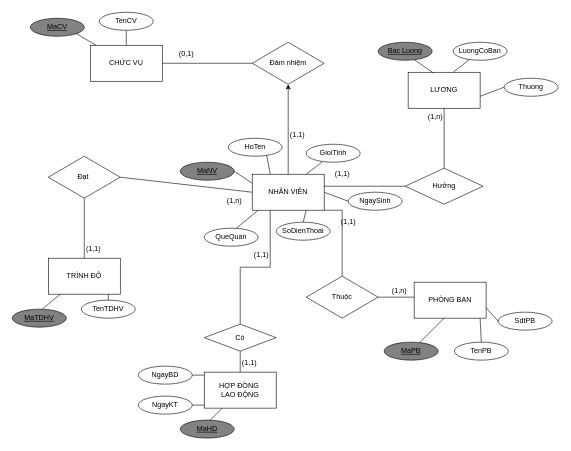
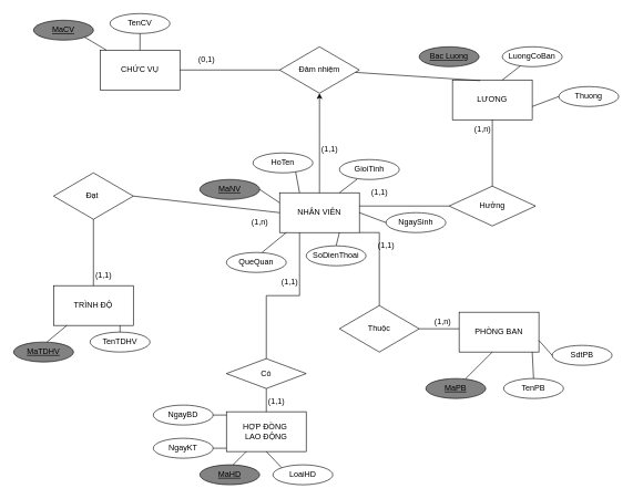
  <mxCell id="0" />
  <mxCell id="1" parent="0" />
  <mxCell id="2" value="&lt;span style=&quot;white-space: pre;&quot;&gt;N&lt;/span&gt;HÂN VIÊN" style="rounded=0;whiteSpace=wrap;html=1;" parent="1" vertex="1"><mxGeometry x="420" y="290" width="120" height="60" as="geometry" /></mxCell>
  <mxCell id="3" value="CHỨC VỤ" style="rounded=0;whiteSpace=wrap;html=1;" parent="1" vertex="1"><mxGeometry x="150" y="75" width="120" height="60" as="geometry" /></mxCell>
  <mxCell id="4" value="LƯƠNG" style="rounded=0;whiteSpace=wrap;html=1;" parent="1" vertex="1"><mxGeometry x="680" y="120" width="120" height="60" as="geometry" /></mxCell>
  <mxCell id="5" value="TRÌNH ĐỘ" style="rounded=0;whiteSpace=wrap;html=1;" parent="1" vertex="1"><mxGeometry x="80" y="430" width="120" height="60" as="geometry" /></mxCell>
  <mxCell id="6" value="PHÒNG BAN" style="rounded=0;whiteSpace=wrap;html=1;" parent="1" vertex="1"><mxGeometry x="690" y="470" width="120" height="60" as="geometry" /></mxCell>
  <mxCell id="7" value="HỢP ĐỒNG&amp;nbsp;&lt;br&gt;LAO ĐỘNG" style="rounded=0;whiteSpace=wrap;html=1;" parent="1" vertex="1"><mxGeometry x="340" y="620" width="120" height="60" as="geometry" /></mxCell>
  <mxCell id="8" value="Thuộc" style="rhombus;whiteSpace=wrap;html=1;" parent="1" vertex="1"><mxGeometry x="510" y="460" width="120" height="70" as="geometry" /></mxCell>
  <mxCell id="9" value="Có" style="rhombus;whiteSpace=wrap;html=1;" parent="1" vertex="1"><mxGeometry x="340" y="540" width="120" height="45" as="geometry" /></mxCell>
  <mxCell id="10" value="Đạt&amp;nbsp;" style="rhombus;whiteSpace=wrap;html=1;" parent="1" vertex="1"><mxGeometry x="80" y="260" width="120" height="70" as="geometry" /></mxCell>
  <mxCell id="11" value="Đảm nhiệm" style="rhombus;whiteSpace=wrap;html=1;" parent="1" vertex="1"><mxGeometry x="420" y="70" width="120" height="70" as="geometry" /></mxCell>
  <mxCell id="12" value="Hưởng" style="rhombus;whiteSpace=wrap;html=1;" parent="1" vertex="1"><mxGeometry x="675" y="280" width="130" height="60" as="geometry" /></mxCell>
  <mxCell id="13" value="&lt;u&gt;MaNV&lt;/u&gt;" style="ellipse;whiteSpace=wrap;html=1;fillColor=#828282;" parent="1" vertex="1"><mxGeometry x="300" y="270" width="90" height="30" as="geometry" /></mxCell>
  <mxCell id="14" value="HoTen" style="ellipse;whiteSpace=wrap;html=1;align=center;" parent="1" vertex="1"><mxGeometry x="380" y="230" width="90" height="30" as="geometry" /></mxCell>
  <mxCell id="15" value="GioiTinh" style="ellipse;whiteSpace=wrap;html=1;align=center;" parent="1" vertex="1"><mxGeometry x="510" y="240" width="90" height="30" as="geometry" /></mxCell>
  <mxCell id="16" value="NgaySinh" style="ellipse;whiteSpace=wrap;html=1;align=center;" parent="1" vertex="1"><mxGeometry x="580" y="320" width="90" height="30" as="geometry" /></mxCell>
  <mxCell id="17" value="QueQuan" style="ellipse;whiteSpace=wrap;html=1;align=center;" parent="1" vertex="1"><mxGeometry x="340" y="380" width="90" height="30" as="geometry" /></mxCell>
  <mxCell id="18" style="edgeStyle=orthogonalEdgeStyle;rounded=0;orthogonalLoop=1;jettySize=auto;html=1;exitX=0.5;exitY=1;exitDx=0;exitDy=0;" parent="1" source="16" target="16" edge="1"><mxGeometry relative="1" as="geometry" /></mxCell>
  <mxCell id="19" value="" style="endArrow=classic;html=1;rounded=0;entryX=0.5;entryY=1;entryDx=0;entryDy=0;exitX=0.5;exitY=0;exitDx=0;exitDy=0;" parent="1" source="2" target="11" edge="1"><mxGeometry width="50" height="50" relative="1" as="geometry"><mxPoint x="500" y="310" as="sourcePoint" /><mxPoint x="550" y="350" as="targetPoint" /><Array as="points"><mxPoint x="480" y="210" /></Array></mxGeometry></mxCell>
  <mxCell id="20" value="" style="endArrow=none;html=1;rounded=0;entryX=0.712;entryY=0.947;entryDx=0;entryDy=0;entryPerimeter=0;" parent="1" target="14" edge="1"><mxGeometry width="50" height="50" relative="1" as="geometry"><mxPoint x="450" y="290" as="sourcePoint" /><mxPoint x="540" y="350" as="targetPoint" /><Array as="points" /></mxGeometry></mxCell>
  <mxCell id="21" value="" style="endArrow=none;html=1;rounded=0;entryX=0.293;entryY=0.99;entryDx=0;entryDy=0;entryPerimeter=0;" parent="1" target="15" edge="1"><mxGeometry width="50" height="50" relative="1" as="geometry"><mxPoint x="510" y="290" as="sourcePoint" /><mxPoint x="530" y="270" as="targetPoint" /></mxGeometry></mxCell>
  <mxCell id="22" value="" style="endArrow=none;html=1;rounded=0;entryX=0;entryY=0.5;entryDx=0;entryDy=0;exitX=1;exitY=0.5;exitDx=0;exitDy=0;" parent="1" source="2" target="16" edge="1"><mxGeometry width="50" height="50" relative="1" as="geometry"><mxPoint x="520" y="300" as="sourcePoint" /><mxPoint x="546.37" y="279.7" as="targetPoint" /><Array as="points" /></mxGeometry></mxCell>
  <mxCell id="23" value="" style="endArrow=none;html=1;rounded=0;entryX=0.75;entryY=1;entryDx=0;entryDy=0;exitX=0.5;exitY=0;exitDx=0;exitDy=0;" parent="1" source="51" target="2" edge="1"><mxGeometry width="50" height="50" relative="1" as="geometry"><mxPoint x="501.82" y="380" as="sourcePoint" /><mxPoint x="528.19" y="359.7" as="targetPoint" /></mxGeometry></mxCell>
  <mxCell id="24" value="" style="endArrow=none;html=1;rounded=0;entryX=0.083;entryY=1;entryDx=0;entryDy=0;entryPerimeter=0;" parent="1" target="2" edge="1"><mxGeometry width="50" height="50" relative="1" as="geometry"><mxPoint x="393.63" y="380" as="sourcePoint" /><mxPoint x="420" y="359.7" as="targetPoint" /><Array as="points"><mxPoint x="393.63" y="380" /></Array></mxGeometry></mxCell>
  <mxCell id="25" value="" style="endArrow=none;html=1;rounded=0;entryX=0;entryY=0.5;entryDx=0;entryDy=0;exitX=1;exitY=0.5;exitDx=0;exitDy=0;" parent="1" source="10" target="2" edge="1"><mxGeometry width="50" height="50" relative="1" as="geometry"><mxPoint x="386.82" y="320" as="sourcePoint" /><mxPoint x="413.19" y="299.7" as="targetPoint" /></mxGeometry></mxCell>
  <mxCell id="26" value="&lt;u&gt;Bac Luong&lt;/u&gt;" style="ellipse;whiteSpace=wrap;html=1;fillColor=#828282;" parent="1" vertex="1"><mxGeometry x="630" y="70" width="90" height="30" as="geometry" /></mxCell>
  <mxCell id="27" value="LuongCoBan" style="ellipse;whiteSpace=wrap;html=1;align=center;" parent="1" vertex="1"><mxGeometry x="755" y="70" width="90" height="30" as="geometry" /></mxCell>
  <mxCell id="28" value="Thuong" style="ellipse;whiteSpace=wrap;html=1;align=center;" parent="1" vertex="1"><mxGeometry x="840" y="130" width="90" height="30" as="geometry" /></mxCell>
  <mxCell id="29" value="" style="endArrow=none;html=1;rounded=0;entryX=0;entryY=0.5;entryDx=0;entryDy=0;" parent="1" target="12" edge="1"><mxGeometry width="50" height="50" relative="1" as="geometry"><mxPoint x="540" y="310" as="sourcePoint" /><mxPoint x="590" y="260" as="targetPoint" /></mxGeometry></mxCell>
  <mxCell id="30" value="" style="endArrow=none;html=1;rounded=0;entryX=0.5;entryY=1;entryDx=0;entryDy=0;exitX=0.5;exitY=0;exitDx=0;exitDy=0;" parent="1" source="12" target="4" edge="1"><mxGeometry width="50" height="50" relative="1" as="geometry"><mxPoint x="490" y="400" as="sourcePoint" /><mxPoint x="540" y="350" as="targetPoint" /><Array as="points"><mxPoint x="740" y="260" /></Array></mxGeometry></mxCell>
  <mxCell id="31" value="" style="endArrow=none;html=1;rounded=0;" parent="1" target="27" edge="1"><mxGeometry width="50" height="50" relative="1" as="geometry"><mxPoint x="755" y="120" as="sourcePoint" /><mxPoint x="770" y="100" as="targetPoint" /></mxGeometry></mxCell>
- <mxCell id="32" value="" style="endArrow=none;html=1;rounded=0;entryX=0.667;entryY=0.958;entryDx=0;entryDy=0;entryPerimeter=0;exitX=0.348;exitY=0.017;exitDx=0;exitDy=0;exitPerimeter=0;" parent="1" source="4" target="26" edge="1"><mxGeometry width="50" height="50" relative="1" as="geometry"><mxPoint x="693.01" y="120" as="sourcePoint" /><mxPoint x="719.998" y="98.746" as="targetPoint" /></mxGeometry></mxCell>
+ <mxCell id="32" value="" style="endArrow=none;html=1;rounded=0;exitX=0.348;exitY=0.017;exitDx=0;exitDy=0;exitPerimeter=0;" parent="1" source="4" target="11" edge="1"><mxGeometry width="50" height="50" relative="1" as="geometry"><mxPoint x="693.01" y="120" as="sourcePoint" /><mxPoint x="719.998" y="98.746" as="targetPoint" /></mxGeometry></mxCell>
  <mxCell id="33" value="" style="endArrow=none;html=1;rounded=0;entryX=0;entryY=0.5;entryDx=0;entryDy=0;" parent="1" target="28" edge="1"><mxGeometry width="50" height="50" relative="1" as="geometry"><mxPoint x="800" y="160" as="sourcePoint" /><mxPoint x="826.988" y="138.746" as="targetPoint" /></mxGeometry></mxCell>
  <mxCell id="34" value="" style="endArrow=none;html=1;rounded=0;entryX=0;entryY=0.5;entryDx=0;entryDy=0;exitX=1;exitY=0.5;exitDx=0;exitDy=0;" parent="1" source="3" target="11" edge="1"><mxGeometry width="50" height="50" relative="1" as="geometry"><mxPoint x="270" y="120" as="sourcePoint" /><mxPoint x="320" y="70" as="targetPoint" /></mxGeometry></mxCell>
  <mxCell id="35" value="&lt;u&gt;MaCV&lt;/u&gt;" style="ellipse;whiteSpace=wrap;html=1;fillColor=#828282;" parent="1" vertex="1"><mxGeometry x="50" y="30" width="90" height="30" as="geometry" /></mxCell>
  <mxCell id="36" value="TenCV" style="ellipse;whiteSpace=wrap;html=1;align=center;" parent="1" vertex="1"><mxGeometry x="165" y="20" width="90" height="30" as="geometry" /></mxCell>
  <mxCell id="37" value="" style="endArrow=none;html=1;rounded=0;exitX=0.5;exitY=0;exitDx=0;exitDy=0;" parent="1" source="3" edge="1"><mxGeometry width="50" height="50" relative="1" as="geometry"><mxPoint x="160" y="100" as="sourcePoint" /><mxPoint x="210" y="50" as="targetPoint" /></mxGeometry></mxCell>
  <mxCell id="38" value="" style="endArrow=none;html=1;rounded=0;entryX=1;entryY=1;entryDx=0;entryDy=0;" parent="1" source="3" target="35" edge="1"><mxGeometry width="50" height="50" relative="1" as="geometry"><mxPoint x="70" y="100" as="sourcePoint" /><mxPoint x="120" y="50" as="targetPoint" /></mxGeometry></mxCell>
  <mxCell id="39" value="&lt;u&gt;MaPB&lt;/u&gt;" style="ellipse;whiteSpace=wrap;html=1;fillColor=#828282;" parent="1" vertex="1"><mxGeometry x="640" y="570" width="90" height="30" as="geometry" /></mxCell>
  <mxCell id="40" value="TenPB" style="ellipse;whiteSpace=wrap;html=1;align=center;" parent="1" vertex="1"><mxGeometry x="757" y="570" width="90" height="30" as="geometry" /></mxCell>
  <mxCell id="41" value="SdtPB" style="ellipse;whiteSpace=wrap;html=1;align=center;" parent="1" vertex="1"><mxGeometry x="830" y="520" width="90" height="30" as="geometry" /></mxCell>
  <mxCell id="42" value="" style="endArrow=none;html=1;rounded=0;exitX=0;exitY=0.25;exitDx=0;exitDy=0;" parent="1" source="2" edge="1"><mxGeometry width="50" height="50" relative="1" as="geometry"><mxPoint x="340" y="335" as="sourcePoint" /><mxPoint x="390" y="285" as="targetPoint" /></mxGeometry></mxCell>
  <mxCell id="43" value="" style="endArrow=none;html=1;rounded=0;entryX=0.5;entryY=1;entryDx=0;entryDy=0;" parent="1" target="10" edge="1"><mxGeometry width="50" height="50" relative="1" as="geometry"><mxPoint x="140" y="430" as="sourcePoint" /><mxPoint x="140" y="360" as="targetPoint" /></mxGeometry></mxCell>
  <mxCell id="44" value="&lt;u&gt;MaTDHV&lt;/u&gt;" style="ellipse;whiteSpace=wrap;html=1;fillColor=#828282;" parent="1" vertex="1"><mxGeometry x="20" y="515" width="90" height="30" as="geometry" /></mxCell>
  <mxCell id="45" value="TenTDHV" style="ellipse;whiteSpace=wrap;html=1;align=center;" parent="1" vertex="1"><mxGeometry x="135" y="500" width="90" height="30" as="geometry" /></mxCell>
  <mxCell id="46" value="" style="endArrow=none;html=1;rounded=0;" parent="1" edge="1"><mxGeometry width="50" height="50" relative="1" as="geometry"><mxPoint x="70" y="515" as="sourcePoint" /><mxPoint x="100" y="490" as="targetPoint" /></mxGeometry></mxCell>
  <mxCell id="47" value="" style="endArrow=none;html=1;rounded=0;exitX=0.5;exitY=0;exitDx=0;exitDy=0;" parent="1" source="45" edge="1"><mxGeometry width="50" height="50" relative="1" as="geometry"><mxPoint x="150" y="515" as="sourcePoint" /><mxPoint x="180" y="490" as="targetPoint" /></mxGeometry></mxCell>
  <mxCell id="48" value="" style="endArrow=none;html=1;rounded=0;entryX=0.5;entryY=0;entryDx=0;entryDy=0;exitX=0.25;exitY=1;exitDx=0;exitDy=0;edgeStyle=orthogonalEdgeStyle;" parent="1" source="2" target="9" edge="1"><mxGeometry width="50" height="50" relative="1" as="geometry"><mxPoint x="470" y="350" as="sourcePoint" /><mxPoint x="540" y="350" as="targetPoint" /></mxGeometry></mxCell>
  <mxCell id="49" value="" style="endArrow=none;html=1;rounded=0;startArrow=none;exitX=0.5;exitY=0;exitDx=0;exitDy=0;" parent="1" source="8" edge="1"><mxGeometry width="50" height="50" relative="1" as="geometry"><mxPoint x="580" y="450" as="sourcePoint" /><mxPoint x="540" y="350" as="targetPoint" /><Array as="points"><mxPoint x="570" y="350" /></Array></mxGeometry></mxCell>
  <mxCell id="50" value="" style="endArrow=none;html=1;rounded=0;" parent="1" target="51" edge="1"><mxGeometry width="50" height="50" relative="1" as="geometry"><mxPoint x="490" y="400" as="sourcePoint" /><mxPoint x="540" y="350" as="targetPoint" /><Array as="points" /></mxGeometry></mxCell>
  <mxCell id="51" value="SoDienThoai" style="ellipse;whiteSpace=wrap;html=1;align=center;" parent="1" vertex="1"><mxGeometry x="460" y="370" width="90" height="30" as="geometry" /></mxCell>
  <mxCell id="52" value="" style="endArrow=none;html=1;rounded=0;exitX=1;exitY=0.5;exitDx=0;exitDy=0;" parent="1" source="8" edge="1"><mxGeometry width="50" height="50" relative="1" as="geometry"><mxPoint x="640" y="545" as="sourcePoint" /><mxPoint x="690" y="495" as="targetPoint" /></mxGeometry></mxCell>
  <mxCell id="53" value="" style="endArrow=none;html=1;rounded=0;" parent="1" edge="1"><mxGeometry width="50" height="50" relative="1" as="geometry"><mxPoint x="700" y="570" as="sourcePoint" /><mxPoint x="740" y="530" as="targetPoint" /></mxGeometry></mxCell>
  <mxCell id="54" value="" style="endArrow=none;html=1;rounded=0;exitX=0.5;exitY=0;exitDx=0;exitDy=0;" parent="1" source="40" edge="1"><mxGeometry width="50" height="50" relative="1" as="geometry"><mxPoint x="770" y="555" as="sourcePoint" /><mxPoint x="800" y="530" as="targetPoint" /></mxGeometry></mxCell>
  <mxCell id="55" value="" style="endArrow=none;html=1;rounded=0;entryX=0;entryY=0.5;entryDx=0;entryDy=0;" parent="1" target="41" edge="1"><mxGeometry width="50" height="50" relative="1" as="geometry"><mxPoint x="810" y="512.5" as="sourcePoint" /><mxPoint x="840" y="487.5" as="targetPoint" /></mxGeometry></mxCell>
  <mxCell id="56" value="" style="endArrow=none;html=1;rounded=0;exitX=0.5;exitY=0;exitDx=0;exitDy=0;" parent="1" source="7" edge="1"><mxGeometry width="50" height="50" relative="1" as="geometry"><mxPoint x="350" y="635" as="sourcePoint" /><mxPoint x="400" y="585" as="targetPoint" /></mxGeometry></mxCell>
  <mxCell id="57" value="NgayBD" style="ellipse;whiteSpace=wrap;html=1;align=center;" parent="1" vertex="1"><mxGeometry x="230" y="610" width="90" height="30" as="geometry" /></mxCell>
  <mxCell id="58" value="NgayKT" style="ellipse;whiteSpace=wrap;html=1;align=center;" parent="1" vertex="1"><mxGeometry x="230" y="660" width="90" height="30" as="geometry" /></mxCell>
  <mxCell id="59" value="" style="line;strokeWidth=1;rotatable=0;dashed=0;labelPosition=right;align=left;verticalAlign=middle;spacingTop=0;spacingLeft=6;points=[];portConstraint=eastwest;shadow=0;fillColor=#FFFFFF;" parent="1" vertex="1"><mxGeometry x="320" y="620" width="20" height="10" as="geometry" /></mxCell>
  <mxCell id="60" value="" style="line;strokeWidth=1;rotatable=0;dashed=0;labelPosition=right;align=left;verticalAlign=middle;spacingTop=0;spacingLeft=6;points=[];portConstraint=eastwest;shadow=0;fillColor=#FFFFFF;" parent="1" vertex="1"><mxGeometry x="320" y="670" width="20" height="10" as="geometry" /></mxCell>
  <mxCell id="61" value="(1,1)" style="text;html=1;align=center;verticalAlign=middle;resizable=0;points=[];autosize=1;strokeColor=none;fillColor=none;" parent="1" vertex="1"><mxGeometry x="470" y="210" width="50" height="30" as="geometry" /></mxCell>
  <mxCell id="62" value="(0,1)" style="text;html=1;align=center;verticalAlign=middle;resizable=0;points=[];autosize=1;strokeColor=none;fillColor=none;" parent="1" vertex="1"><mxGeometry x="285" y="75" width="50" height="30" as="geometry" /></mxCell>
  <mxCell id="63" value="(1,1)" style="text;html=1;align=center;verticalAlign=middle;resizable=0;points=[];autosize=1;strokeColor=none;fillColor=none;" parent="1" vertex="1"><mxGeometry x="545" y="275" width="50" height="30" as="geometry" /></mxCell>
  <mxCell id="64" value="(1,n)" style="text;html=1;align=center;verticalAlign=middle;resizable=0;points=[];autosize=1;strokeColor=none;fillColor=none;" parent="1" vertex="1"><mxGeometry x="700" y="180" width="50" height="30" as="geometry" /></mxCell>
  <mxCell id="65" value="(1,1)" style="text;html=1;align=center;verticalAlign=middle;resizable=0;points=[];autosize=1;strokeColor=none;fillColor=none;" parent="1" vertex="1"><mxGeometry x="555" y="355" width="50" height="30" as="geometry" /></mxCell>
  <mxCell id="66" value="(1,n)" style="text;html=1;align=center;verticalAlign=middle;resizable=0;points=[];autosize=1;strokeColor=none;fillColor=none;" parent="1" vertex="1"><mxGeometry x="640" y="470" width="50" height="30" as="geometry" /></mxCell>
  <mxCell id="67" value="(1,1)" style="text;html=1;align=center;verticalAlign=middle;resizable=0;points=[];autosize=1;strokeColor=none;fillColor=none;" parent="1" vertex="1"><mxGeometry x="410" y="410" width="50" height="30" as="geometry" /></mxCell>
  <mxCell id="68" value="(1,1)" style="text;html=1;align=center;verticalAlign=middle;resizable=0;points=[];autosize=1;strokeColor=none;fillColor=none;" parent="1" vertex="1"><mxGeometry x="390" y="590" width="50" height="30" as="geometry" /></mxCell>
  <mxCell id="69" value="(1,n)" style="text;html=1;align=center;verticalAlign=middle;resizable=0;points=[];autosize=1;strokeColor=none;fillColor=none;" parent="1" vertex="1"><mxGeometry x="365" y="320" width="50" height="30" as="geometry" /></mxCell>
  <mxCell id="70" value="(1,1)" style="text;html=1;align=center;verticalAlign=middle;resizable=0;points=[];autosize=1;strokeColor=none;fillColor=none;" parent="1" vertex="1"><mxGeometry x="130" y="400" width="50" height="30" as="geometry" /></mxCell>
+ <mxCell id="71" value="LoaiHD" style="ellipse;whiteSpace=wrap;html=1;align=center;" parent="1" vertex="1"><mxGeometry x="410" y="700" width="90" height="30" as="geometry" /></mxCell>
  <mxCell id="72" value="" style="endArrow=none;html=1;rounded=0;" parent="1" edge="1"><mxGeometry width="50" height="50" relative="1" as="geometry"><mxPoint x="350" y="700" as="sourcePoint" /><mxPoint x="370" y="680" as="targetPoint" /></mxGeometry></mxCell>
+ <mxCell id="73" value="" style="endArrow=none;html=1;rounded=0;entryX=0.5;entryY=1;entryDx=0;entryDy=0;exitX=0;exitY=0;exitDx=0;exitDy=0;" parent="1" source="71" target="7" edge="1"><mxGeometry width="50" height="50" relative="1" as="geometry"><mxPoint x="375" y="710" as="sourcePoint" /><mxPoint x="395" y="690" as="targetPoint" /><Array as="points" /></mxGeometry></mxCell>
  <mxCell id="74" value="&lt;u&gt;MaHD&lt;/u&gt;" style="ellipse;whiteSpace=wrap;html=1;fillColor=#828282;" vertex="1" parent="1"><mxGeometry x="300" y="700" width="90" height="30" as="geometry" /></mxCell>
